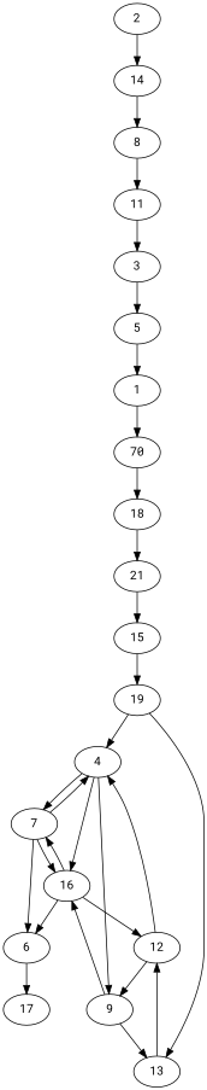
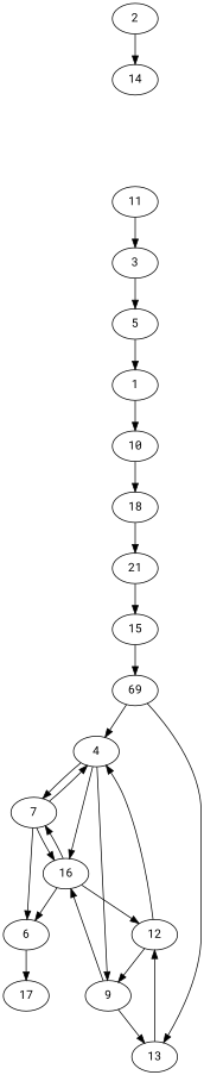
  digraph {
    fontname="Roboto Mono"
    node [fontname="Roboto Mono"]
    edge [fontname="Roboto Mono"]
    1
-   10 [label=70]
+   10
    18
    n4 [label=21]
    2
    14
-   8
    11
    3
    5
    4
    7
    9
    16
    6
    13
    17
    12
    15
-   19
+   19 [label=69]
    1 -> 10
    10 -> 18
    18 -> n4
    n4 -> 15
    2 -> 14
-   14 -> 8
-   8 -> 11
    11 -> 3
    3 -> 5
    5 -> 1
    4 -> 7
    4 -> 9
    4 -> 16
    7 -> 4
    7 -> 16
    7 -> 6
    9 -> 16
    9 -> 13
    16 -> 7
    16 -> 6
    16 -> 12
    6 -> 17
    13 -> 12
    12 -> 4
    12 -> 9
    15 -> 19
    19 -> 4
    19 -> 13
  }
